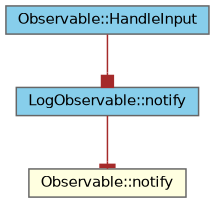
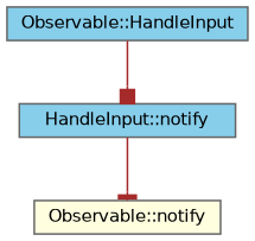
  digraph {
    rankdir=TB
    node [color=grey40 fillcolor=skyblue fontname=Helvetica fontsize=10 shape=box style=filled]
    edge [color=brown fontname=Helvetica fontsize=10 labelfontname=Helvetica labelfontsize=10 style=solid]
    n1 [color=gray40 fontcolor=black height=0.2 label="Observable::HandleInput" width=0.4]
-   n2 [height=0.2 label="LogObservable::notify" width=0.4]
+   n2 [height=0.2 label="HandleInput::notify" width=0.4]
    n3 [fillcolor=lightyellow height=0.2 label="Observable::notify" width=0.4]
    n1 -> n2 [arrowhead=box]
    n2 -> n3 [arrowhead=tee]
  }
